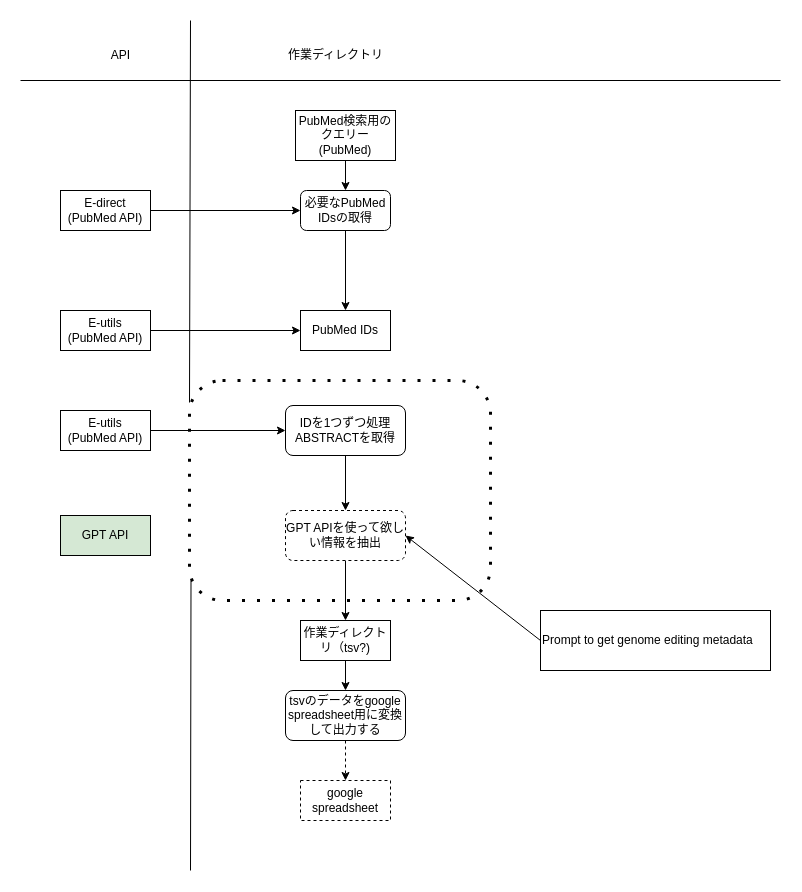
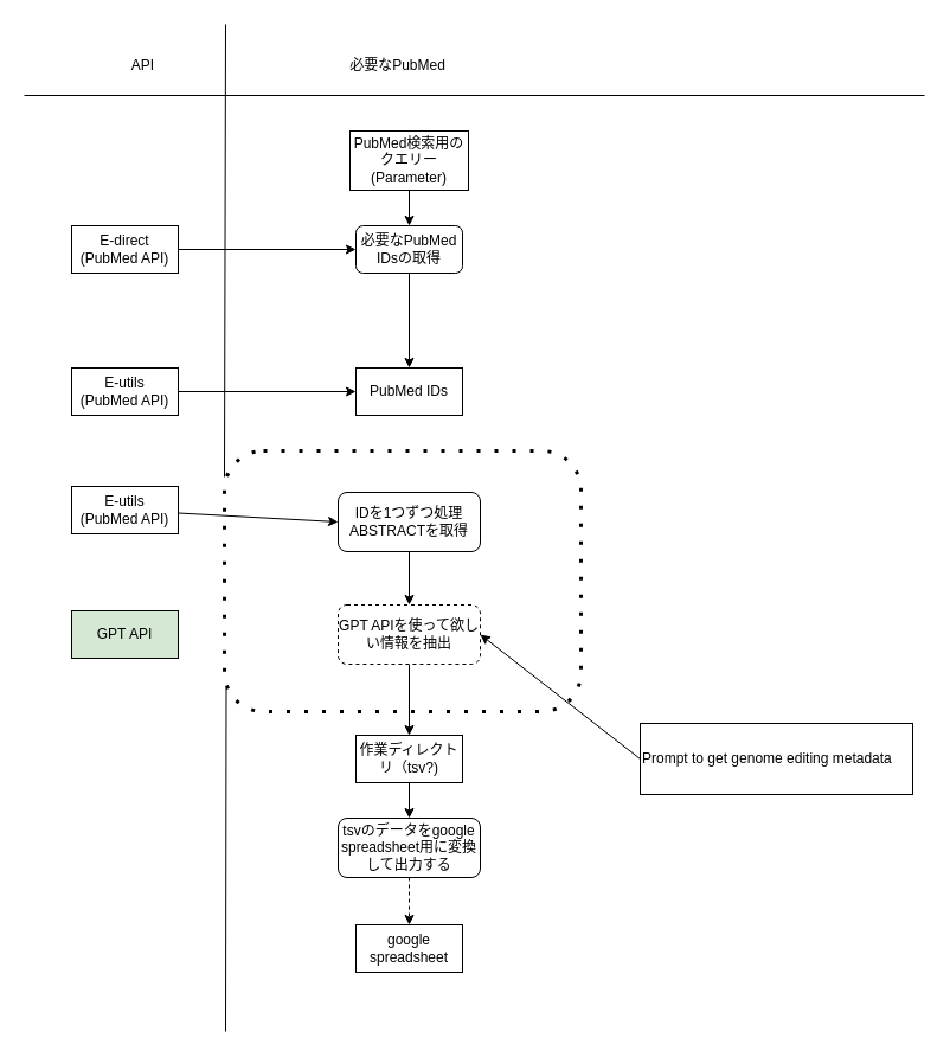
  <mxCell id="0" />
  <mxCell id="1" parent="0" />
  <mxCell id="2" value="E-direct (PubMed API)" style="rounded=0;whiteSpace=wrap;html=1;" parent="1" vertex="1"><mxGeometry x="60" y="190" width="90" height="40" as="geometry" /></mxCell>
  <mxCell id="3" value="" style="endArrow=classic;html=1;exitX=1;exitY=0.5;exitDx=0;exitDy=0;" parent="1" source="2" target="4" edge="1"><mxGeometry width="50" height="50" relative="1" as="geometry"><mxPoint x="330" y="380" as="sourcePoint" /><mxPoint x="280" y="210" as="targetPoint" /></mxGeometry></mxCell>
  <mxCell id="4" value="必要なPubMed IDsの取得" style="rounded=1;whiteSpace=wrap;html=1;" parent="1" vertex="1"><mxGeometry x="300" y="190" width="90" height="40" as="geometry" /></mxCell>
  <mxCell id="5" value="" style="endArrow=classic;html=1;exitX=0.5;exitY=1;exitDx=0;exitDy=0;entryX=0.5;entryY=0;entryDx=0;entryDy=0;" parent="1" source="4" target="30" edge="1"><mxGeometry width="50" height="50" relative="1" as="geometry"><mxPoint x="330" y="370" as="sourcePoint" /><mxPoint x="345" y="270" as="targetPoint" /></mxGeometry></mxCell>
  <mxCell id="6" style="edgeStyle=none;html=1;exitX=1;exitY=0.5;exitDx=0;exitDy=0;entryX=0;entryY=0.5;entryDx=0;entryDy=0;" parent="1" source="7" target="30" edge="1"><mxGeometry relative="1" as="geometry"><mxPoint x="210" y="375" as="targetPoint" /></mxGeometry></mxCell>
  <mxCell id="7" value="E-utils &lt;br&gt;(PubMed API)" style="rounded=0;whiteSpace=wrap;html=1;" parent="1" vertex="1"><mxGeometry x="60" y="310" width="90" height="40" as="geometry" /></mxCell>
  <mxCell id="8" value="" style="edgeStyle=none;html=1;" parent="1" source="9" target="17" edge="1"><mxGeometry relative="1" as="geometry" /></mxCell>
- <mxCell id="9" value="IDを1つずつ処理&lt;br&gt;ABSTRACTを取得" style="rounded=1;whiteSpace=wrap;html=1;" parent="1" vertex="1"><mxGeometry x="285" y="405" width="120" height="50" as="geometry" /></mxCell>
+ <mxCell id="9" value="IDを1つずつ処理&lt;br&gt;ABSTRACTを取得" style="rounded=1;whiteSpace=wrap;html=1;" parent="1" vertex="1"><mxGeometry x="285" y="415" width="120" height="50" as="geometry" /></mxCell>
  <mxCell id="10" style="edgeStyle=none;html=1;entryX=0;entryY=0.5;entryDx=0;entryDy=0;" parent="1" source="11" target="9" edge="1"><mxGeometry relative="1" as="geometry" /></mxCell>
  <mxCell id="11" value="E-utils &lt;br&gt;(PubMed API)" style="rounded=0;whiteSpace=wrap;html=1;" parent="1" vertex="1"><mxGeometry x="60" y="410" width="90" height="40" as="geometry" /></mxCell>
  <mxCell id="12" value="" style="endArrow=none;html=1;" parent="1" edge="1"><mxGeometry width="50" height="50" relative="1" as="geometry"><mxPoint x="20" y="80" as="sourcePoint" /><mxPoint x="780" y="80" as="targetPoint" /></mxGeometry></mxCell>
  <mxCell id="13" value="" style="endArrow=none;html=1;exitX=0;exitY=0.1;exitDx=0;exitDy=0;exitPerimeter=0;" parent="1" source="22" edge="1"><mxGeometry width="50" height="50" relative="1" as="geometry"><mxPoint x="190" y="410" as="sourcePoint" /><mxPoint x="190" y="20" as="targetPoint" /></mxGeometry></mxCell>
  <mxCell id="14" value="API" style="text;html=1;align=center;verticalAlign=middle;resizable=0;points=[];autosize=1;strokeColor=none;fillColor=none;" parent="1" vertex="1"><mxGeometry x="100" y="40" width="40" height="30" as="geometry" /></mxCell>
- <mxCell id="15" value="作業ディレクトリ" style="text;html=1;align=center;verticalAlign=middle;resizable=0;points=[];autosize=1;strokeColor=none;fillColor=none;" parent="1" vertex="1"><mxGeometry x="275" y="40" width="120" height="30" as="geometry" /></mxCell>
+ <mxCell id="15" value="必要なPubMed" style="text;html=1;align=center;verticalAlign=middle;resizable=0;points=[];autosize=1;strokeColor=none;fillColor=none;" parent="1" vertex="1"><mxGeometry x="275" y="40" width="120" height="30" as="geometry" /></mxCell>
  <mxCell id="16" style="edgeStyle=none;html=1;" parent="1" source="17" target="19" edge="1"><mxGeometry relative="1" as="geometry" /></mxCell>
  <mxCell id="17" value="GPT APIを使って欲しい情報を抽出" style="rounded=1;whiteSpace=wrap;html=1;dashed=1;" parent="1" vertex="1"><mxGeometry x="285" y="510" width="120" height="50" as="geometry" /></mxCell>
  <mxCell id="18" value="" style="edgeStyle=none;html=1;" parent="1" source="19" target="21" edge="1"><mxGeometry relative="1" as="geometry" /></mxCell>
  <mxCell id="19" value="作業ディレクトリ（tsv?)" style="rounded=0;whiteSpace=wrap;html=1;" parent="1" vertex="1"><mxGeometry x="300" y="620" width="90" height="40" as="geometry" /></mxCell>
  <mxCell id="20" value="" style="edgeStyle=none;html=1;dashed=1;" parent="1" source="21" target="27" edge="1"><mxGeometry relative="1" as="geometry" /></mxCell>
  <mxCell id="21" value="tsvのデータをgoogle spreadsheet用に変換して出力する" style="rounded=1;whiteSpace=wrap;html=1;" parent="1" vertex="1"><mxGeometry x="285" y="690" width="120" height="50" as="geometry" /></mxCell>
  <mxCell id="22" value="" style="rounded=1;whiteSpace=wrap;html=1;dashed=1;dashPattern=1 4;fillColor=none;strokeWidth=3;" parent="1" vertex="1"><mxGeometry x="189" y="380" width="301" height="220" as="geometry" /></mxCell>
  <mxCell id="23" value="" style="endArrow=none;html=1;entryX=0.005;entryY=0.909;entryDx=0;entryDy=0;entryPerimeter=0;" parent="1" target="22" edge="1"><mxGeometry width="50" height="50" relative="1" as="geometry"><mxPoint x="190" y="870" as="sourcePoint" /><mxPoint x="190" y="640" as="targetPoint" /></mxGeometry></mxCell>
  <mxCell id="24" value="GPT API" style="rounded=0;whiteSpace=wrap;html=1;fillColor=#d5e8d4;" parent="1" vertex="1"><mxGeometry x="60" y="515" width="90" height="40" as="geometry" /></mxCell>
  <mxCell id="25" style="edgeStyle=none;html=1;exitX=0.5;exitY=1;exitDx=0;exitDy=0;entryX=0.5;entryY=0;entryDx=0;entryDy=0;" parent="1" source="26" target="4" edge="1"><mxGeometry relative="1" as="geometry" /></mxCell>
- <mxCell id="26" value="PubMed検索用のクエリー (PubMed)" style="rounded=0;whiteSpace=wrap;html=1;" parent="1" vertex="1"><mxGeometry x="295" y="110" width="100" height="50" as="geometry" /></mxCell>
- <mxCell id="27" value="google spreadsheet" style="rounded=0;whiteSpace=wrap;html=1;dashed=1;" parent="1" vertex="1"><mxGeometry x="300" y="780" width="90" height="40" as="geometry" /></mxCell>
+ <mxCell id="26" value="PubMed検索用のクエリー (Parameter)" style="rounded=0;whiteSpace=wrap;html=1;" parent="1" vertex="1"><mxGeometry x="295" y="110" width="100" height="50" as="geometry" /></mxCell>
+ <mxCell id="27" value="google spreadsheet" style="rounded=0;whiteSpace=wrap;html=1;" parent="1" vertex="1"><mxGeometry x="300" y="780" width="90" height="40" as="geometry" /></mxCell>
  <mxCell id="28" value="Prompt to get genome editing metadata" style="whiteSpace=wrap;html=1;align=left;" parent="1" vertex="1"><mxGeometry x="540" y="610" width="230" height="60" as="geometry" /></mxCell>
  <mxCell id="29" value="" style="edgeStyle=none;html=1;exitX=0;exitY=0.5;exitDx=0;exitDy=0;entryX=1;entryY=0.5;entryDx=0;entryDy=0;" parent="1" source="28" target="17" edge="1"><mxGeometry relative="1" as="geometry"><mxPoint x="620" y="570" as="sourcePoint" /><mxPoint x="300" y="600" as="targetPoint" /></mxGeometry></mxCell>
  <mxCell id="30" value="PubMed IDs" style="rounded=0;whiteSpace=wrap;html=1;" parent="1" vertex="1"><mxGeometry x="300" y="310" width="90" height="40" as="geometry" /></mxCell>
